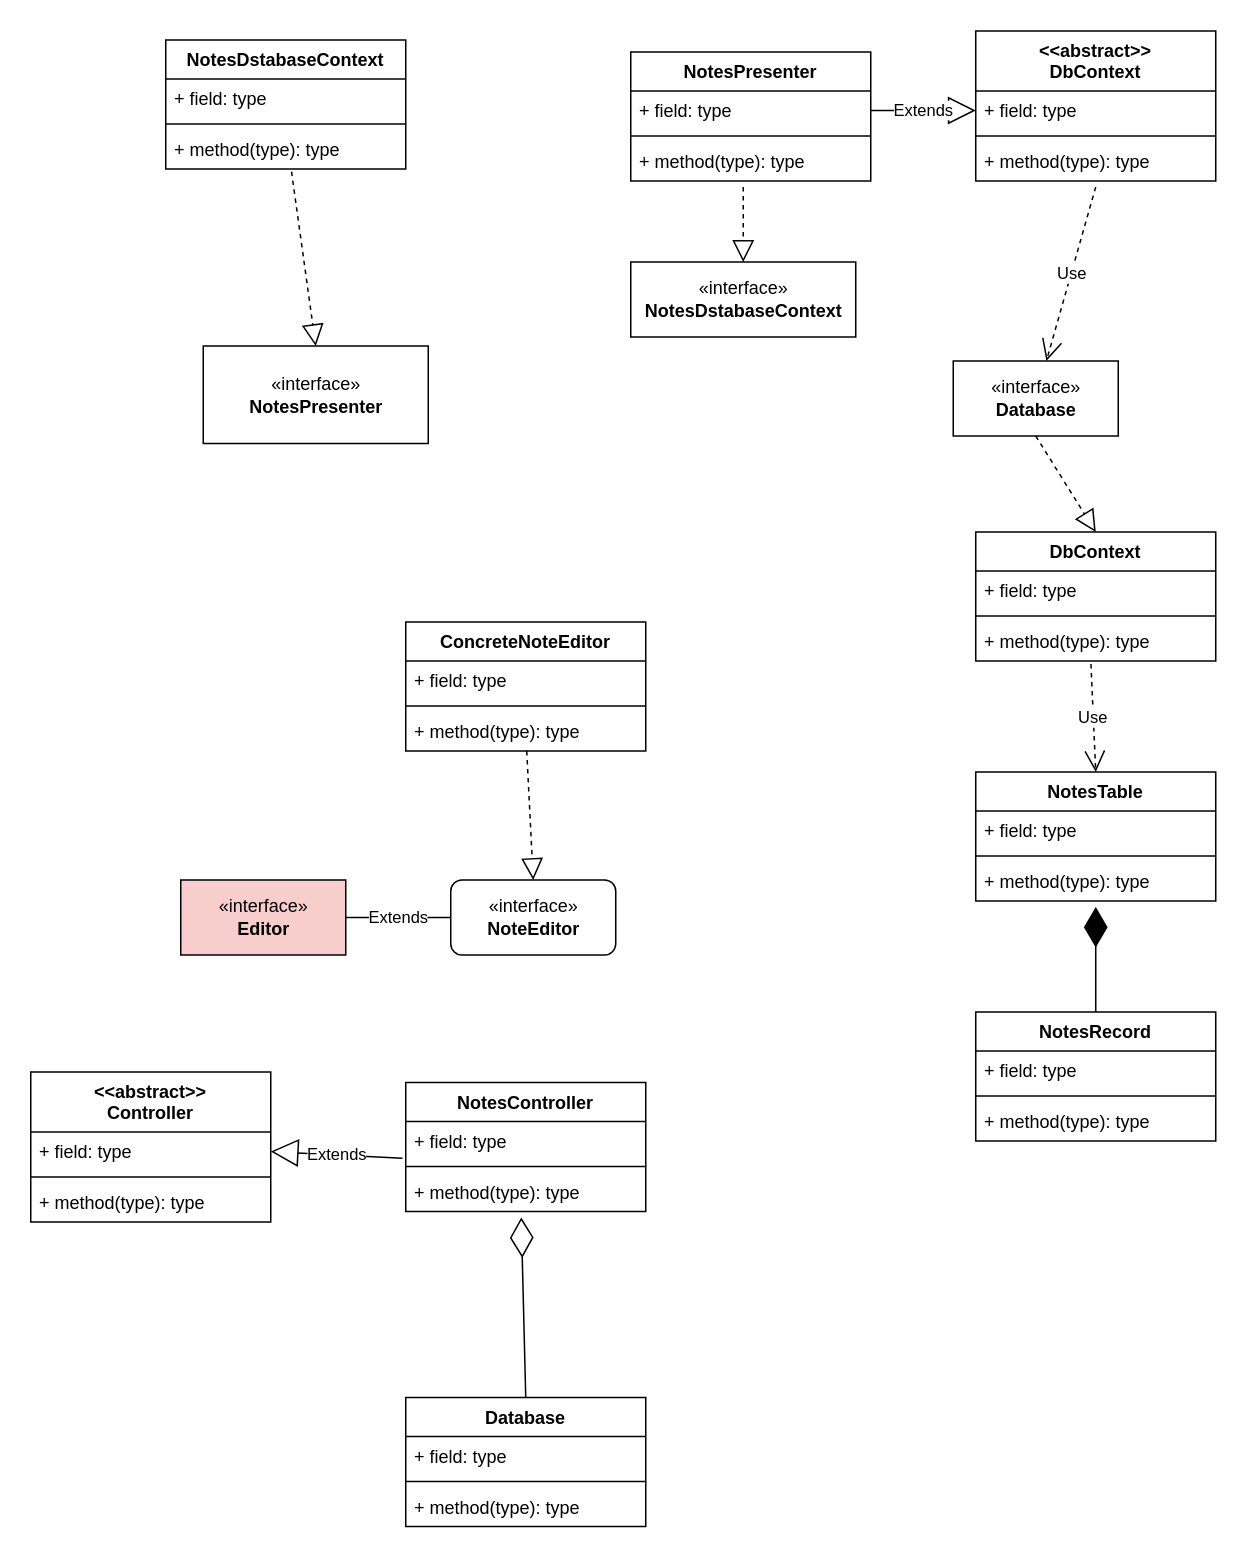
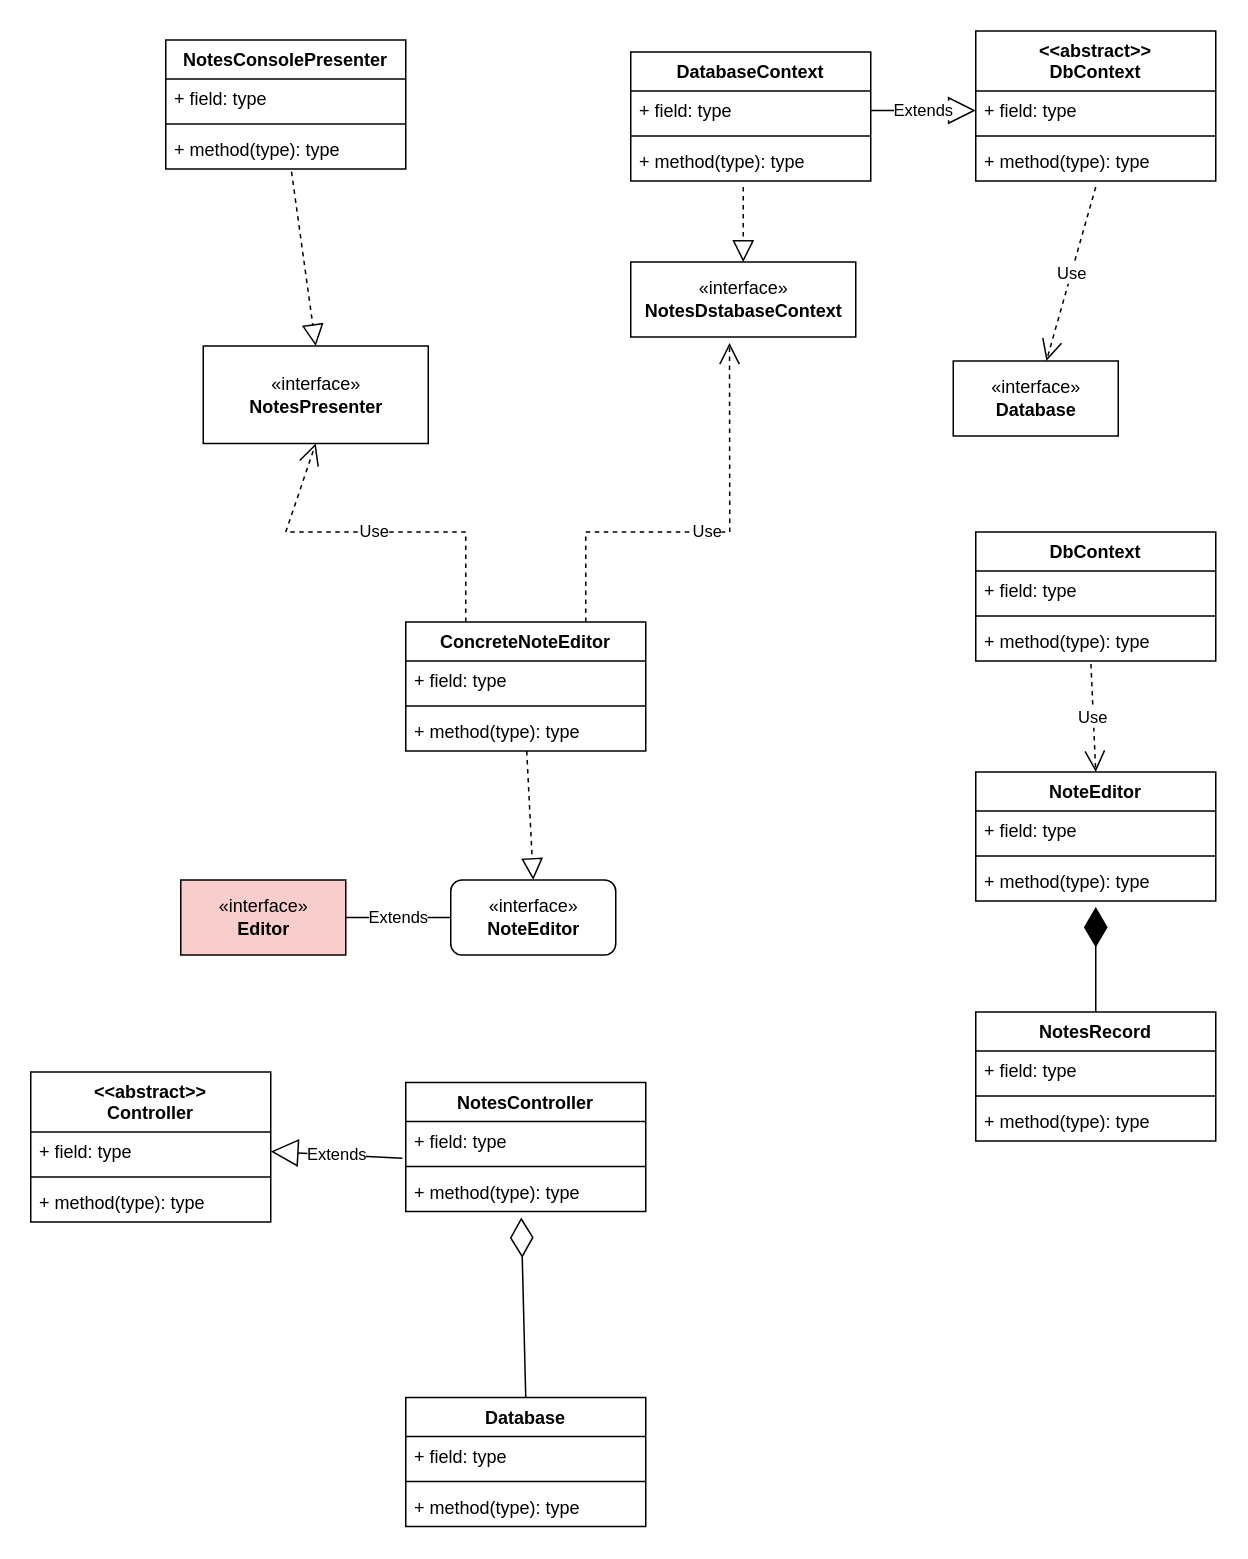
  <mxCell id="0" />
  <mxCell id="1" parent="0" />
  <mxCell id="2" value="Database" style="swimlane;fontStyle=1;align=center;verticalAlign=top;childLayout=stackLayout;horizontal=1;startSize=26;horizontalStack=0;resizeParent=1;resizeParentMax=0;resizeLast=0;collapsible=1;marginBottom=0;" parent="1" vertex="1"><mxGeometry x="270" y="931" width="160" height="86" as="geometry" /></mxCell>
  <mxCell id="3" value="+ field: type" style="text;strokeColor=none;fillColor=none;align=left;verticalAlign=top;spacingLeft=4;spacingRight=4;overflow=hidden;rotatable=0;points=[[0,0.5],[1,0.5]];portConstraint=eastwest;" parent="2" vertex="1"><mxGeometry y="26" width="160" height="26" as="geometry" /></mxCell>
  <mxCell id="4" value="" style="line;strokeWidth=1;fillColor=none;align=left;verticalAlign=middle;spacingTop=-1;spacingLeft=3;spacingRight=3;rotatable=0;labelPosition=right;points=[];portConstraint=eastwest;strokeColor=inherit;" parent="2" vertex="1"><mxGeometry y="52" width="160" height="8" as="geometry" /></mxCell>
  <mxCell id="5" value="+ method(type): type" style="text;strokeColor=none;fillColor=none;align=left;verticalAlign=top;spacingLeft=4;spacingRight=4;overflow=hidden;rotatable=0;points=[[0,0.5],[1,0.5]];portConstraint=eastwest;" parent="2" vertex="1"><mxGeometry y="60" width="160" height="26" as="geometry" /></mxCell>
  <mxCell id="6" value="«interface»&lt;br&gt;&lt;b&gt;Editor&lt;/b&gt;" style="html=1;fillColor=#f8cecc;" parent="1" vertex="1"><mxGeometry x="120" y="586" width="110" height="50" as="geometry" /></mxCell>
  <mxCell id="7" value="«interface»&lt;br&gt;&lt;b&gt;NotesPresenter&lt;/b&gt;" style="html=1;" parent="1" vertex="1"><mxGeometry x="135" y="230" width="150" height="65" as="geometry" /></mxCell>
  <mxCell id="8" value="«interface»&lt;br&gt;&lt;b&gt;NoteEditor&lt;/b&gt;" style="html=1;rounded=1;" parent="1" vertex="1"><mxGeometry x="300" y="586" width="110" height="50" as="geometry" /></mxCell>
  <mxCell id="9" value="«interface»&lt;br&gt;&lt;b&gt;NotesDstabaseContext&lt;/b&gt;" style="html=1;" parent="1" vertex="1"><mxGeometry x="420" y="174" width="150" height="50" as="geometry" /></mxCell>
  <mxCell id="10" value="ConcreteNoteEditor" style="swimlane;fontStyle=1;align=center;verticalAlign=top;childLayout=stackLayout;horizontal=1;startSize=26;horizontalStack=0;resizeParent=1;resizeParentMax=0;resizeLast=0;collapsible=1;marginBottom=0;" parent="1" vertex="1"><mxGeometry x="270" y="414" width="160" height="86" as="geometry" /></mxCell>
  <mxCell id="11" value="+ field: type" style="text;strokeColor=none;fillColor=none;align=left;verticalAlign=top;spacingLeft=4;spacingRight=4;overflow=hidden;rotatable=0;points=[[0,0.5],[1,0.5]];portConstraint=eastwest;" parent="10" vertex="1"><mxGeometry y="26" width="160" height="26" as="geometry" /></mxCell>
  <mxCell id="12" value="" style="line;strokeWidth=1;fillColor=none;align=left;verticalAlign=middle;spacingTop=-1;spacingLeft=3;spacingRight=3;rotatable=0;labelPosition=right;points=[];portConstraint=eastwest;strokeColor=inherit;" parent="10" vertex="1"><mxGeometry y="52" width="160" height="8" as="geometry" /></mxCell>
  <mxCell id="13" value="+ method(type): type" style="text;strokeColor=none;fillColor=none;align=left;verticalAlign=top;spacingLeft=4;spacingRight=4;overflow=hidden;rotatable=0;points=[[0,0.5],[1,0.5]];portConstraint=eastwest;" parent="10" vertex="1"><mxGeometry y="60" width="160" height="26" as="geometry" /></mxCell>
  <mxCell id="14" value="" style="endArrow=block;dashed=1;endFill=0;endSize=12;html=1;rounded=0;entryX=0.5;entryY=0;entryDx=0;entryDy=0;" parent="1" source="13" target="8" edge="1"><mxGeometry width="160" relative="1" as="geometry"><mxPoint x="50" y="494" as="sourcePoint" /><mxPoint x="210" y="494" as="targetPoint" /></mxGeometry></mxCell>
- <mxCell id="15" value="NotesDstabaseContext" style="swimlane;fontStyle=1;align=center;verticalAlign=top;childLayout=stackLayout;horizontal=1;startSize=26;horizontalStack=0;resizeParent=1;resizeParentMax=0;resizeLast=0;collapsible=1;marginBottom=0;" parent="1" vertex="1"><mxGeometry x="110" y="26" width="160" height="86" as="geometry" /></mxCell>
+ <mxCell id="15" value="NotesConsolePresenter" style="swimlane;fontStyle=1;align=center;verticalAlign=top;childLayout=stackLayout;horizontal=1;startSize=26;horizontalStack=0;resizeParent=1;resizeParentMax=0;resizeLast=0;collapsible=1;marginBottom=0;" parent="1" vertex="1"><mxGeometry x="110" y="26" width="160" height="86" as="geometry" /></mxCell>
  <mxCell id="16" value="+ field: type" style="text;strokeColor=none;fillColor=none;align=left;verticalAlign=top;spacingLeft=4;spacingRight=4;overflow=hidden;rotatable=0;points=[[0,0.5],[1,0.5]];portConstraint=eastwest;" parent="15" vertex="1"><mxGeometry y="26" width="160" height="26" as="geometry" /></mxCell>
  <mxCell id="17" value="" style="line;strokeWidth=1;fillColor=none;align=left;verticalAlign=middle;spacingTop=-1;spacingLeft=3;spacingRight=3;rotatable=0;labelPosition=right;points=[];portConstraint=eastwest;strokeColor=inherit;" parent="15" vertex="1"><mxGeometry y="52" width="160" height="8" as="geometry" /></mxCell>
  <mxCell id="18" value="+ method(type): type" style="text;strokeColor=none;fillColor=none;align=left;verticalAlign=top;spacingLeft=4;spacingRight=4;overflow=hidden;rotatable=0;points=[[0,0.5],[1,0.5]];portConstraint=eastwest;" parent="15" vertex="1"><mxGeometry y="60" width="160" height="26" as="geometry" /></mxCell>
  <mxCell id="19" value="" style="endArrow=block;dashed=1;endFill=0;endSize=12;html=1;rounded=0;exitX=0.524;exitY=1.067;exitDx=0;exitDy=0;exitPerimeter=0;entryX=0.5;entryY=0;entryDx=0;entryDy=0;" parent="1" source="18" target="7" edge="1"><mxGeometry width="160" relative="1" as="geometry"><mxPoint x="-20" y="256" as="sourcePoint" /><mxPoint x="140" y="256" as="targetPoint" /></mxGeometry></mxCell>
- <mxCell id="21" value="NotesPresenter" style="swimlane;fontStyle=1;align=center;verticalAlign=top;childLayout=stackLayout;horizontal=1;startSize=26;horizontalStack=0;resizeParent=1;resizeParentMax=0;resizeLast=0;collapsible=1;marginBottom=0;" parent="1" vertex="1"><mxGeometry x="420" y="34" width="160" height="86" as="geometry" /></mxCell>
+ <mxCell id="20" value="Use" style="endArrow=open;endSize=12;dashed=1;html=1;rounded=0;exitX=0.25;exitY=0;exitDx=0;exitDy=0;entryX=0.5;entryY=1;entryDx=0;entryDy=0;" parent="1" source="10" edge="1" target="7"><mxGeometry width="160" relative="1" as="geometry"><mxPoint x="490" y="454" as="sourcePoint" /><mxPoint x="640" y="454" as="targetPoint" /><Array as="points"><mxPoint x="310" y="354" /><mxPoint x="190" y="354" /></Array></mxGeometry></mxCell>
+ <mxCell id="21" value="DatabaseContext" style="swimlane;fontStyle=1;align=center;verticalAlign=top;childLayout=stackLayout;horizontal=1;startSize=26;horizontalStack=0;resizeParent=1;resizeParentMax=0;resizeLast=0;collapsible=1;marginBottom=0;" parent="1" vertex="1"><mxGeometry x="420" y="34" width="160" height="86" as="geometry" /></mxCell>
  <mxCell id="22" value="+ field: type" style="text;strokeColor=none;fillColor=none;align=left;verticalAlign=top;spacingLeft=4;spacingRight=4;overflow=hidden;rotatable=0;points=[[0,0.5],[1,0.5]];portConstraint=eastwest;" parent="21" vertex="1"><mxGeometry y="26" width="160" height="26" as="geometry" /></mxCell>
  <mxCell id="23" value="" style="line;strokeWidth=1;fillColor=none;align=left;verticalAlign=middle;spacingTop=-1;spacingLeft=3;spacingRight=3;rotatable=0;labelPosition=right;points=[];portConstraint=eastwest;strokeColor=inherit;" parent="21" vertex="1"><mxGeometry y="52" width="160" height="8" as="geometry" /></mxCell>
  <mxCell id="24" value="+ method(type): type" style="text;strokeColor=none;fillColor=none;align=left;verticalAlign=top;spacingLeft=4;spacingRight=4;overflow=hidden;rotatable=0;points=[[0,0.5],[1,0.5]];portConstraint=eastwest;" parent="21" vertex="1"><mxGeometry y="60" width="160" height="26" as="geometry" /></mxCell>
  <mxCell id="25" value="" style="endArrow=block;dashed=1;endFill=0;endSize=12;html=1;rounded=0;entryX=0.5;entryY=0;entryDx=0;entryDy=0;" parent="1" target="9" edge="1"><mxGeometry width="160" relative="1" as="geometry"><mxPoint x="495" y="124" as="sourcePoint" /><mxPoint x="910" y="454" as="targetPoint" /></mxGeometry></mxCell>
  <mxCell id="26" value="&lt;&lt;abstract&gt;&gt;&#10;DbContext" style="swimlane;fontStyle=1;align=center;verticalAlign=top;childLayout=stackLayout;horizontal=1;startSize=40;horizontalStack=0;resizeParent=1;resizeParentMax=0;resizeLast=0;collapsible=1;marginBottom=0;" parent="1" vertex="1"><mxGeometry x="650" y="20" width="160" height="100" as="geometry" /></mxCell>
  <mxCell id="27" value="+ field: type" style="text;strokeColor=none;fillColor=none;align=left;verticalAlign=top;spacingLeft=4;spacingRight=4;overflow=hidden;rotatable=0;points=[[0,0.5],[1,0.5]];portConstraint=eastwest;" parent="26" vertex="1"><mxGeometry y="40" width="160" height="26" as="geometry" /></mxCell>
  <mxCell id="28" value="" style="line;strokeWidth=1;fillColor=none;align=left;verticalAlign=middle;spacingTop=-1;spacingLeft=3;spacingRight=3;rotatable=0;labelPosition=right;points=[];portConstraint=eastwest;strokeColor=inherit;" parent="26" vertex="1"><mxGeometry y="66" width="160" height="8" as="geometry" /></mxCell>
  <mxCell id="29" value="+ method(type): type" style="text;strokeColor=none;fillColor=none;align=left;verticalAlign=top;spacingLeft=4;spacingRight=4;overflow=hidden;rotatable=0;points=[[0,0.5],[1,0.5]];portConstraint=eastwest;" parent="26" vertex="1"><mxGeometry y="74" width="160" height="26" as="geometry" /></mxCell>
  <mxCell id="30" value="NotesController" style="swimlane;fontStyle=1;align=center;verticalAlign=top;childLayout=stackLayout;horizontal=1;startSize=26;horizontalStack=0;resizeParent=1;resizeParentMax=0;resizeLast=0;collapsible=1;marginBottom=0;" parent="1" vertex="1"><mxGeometry x="270" y="721" width="160" height="86" as="geometry" /></mxCell>
  <mxCell id="31" value="+ field: type" style="text;strokeColor=none;fillColor=none;align=left;verticalAlign=top;spacingLeft=4;spacingRight=4;overflow=hidden;rotatable=0;points=[[0,0.5],[1,0.5]];portConstraint=eastwest;" parent="30" vertex="1"><mxGeometry y="26" width="160" height="26" as="geometry" /></mxCell>
  <mxCell id="32" value="" style="line;strokeWidth=1;fillColor=none;align=left;verticalAlign=middle;spacingTop=-1;spacingLeft=3;spacingRight=3;rotatable=0;labelPosition=right;points=[];portConstraint=eastwest;strokeColor=inherit;" parent="30" vertex="1"><mxGeometry y="52" width="160" height="8" as="geometry" /></mxCell>
  <mxCell id="33" value="+ method(type): type" style="text;strokeColor=none;fillColor=none;align=left;verticalAlign=top;spacingLeft=4;spacingRight=4;overflow=hidden;rotatable=0;points=[[0,0.5],[1,0.5]];portConstraint=eastwest;" parent="30" vertex="1"><mxGeometry y="60" width="160" height="26" as="geometry" /></mxCell>
  <mxCell id="34" value="&lt;&lt;abstract&gt;&gt;&#10;Controller" style="swimlane;fontStyle=1;align=center;verticalAlign=top;childLayout=stackLayout;horizontal=1;startSize=40;horizontalStack=0;resizeParent=1;resizeParentMax=0;resizeLast=0;collapsible=1;marginBottom=0;" parent="1" vertex="1"><mxGeometry x="20" y="714" width="160" height="100" as="geometry" /></mxCell>
  <mxCell id="35" value="+ field: type" style="text;strokeColor=none;fillColor=none;align=left;verticalAlign=top;spacingLeft=4;spacingRight=4;overflow=hidden;rotatable=0;points=[[0,0.5],[1,0.5]];portConstraint=eastwest;" parent="34" vertex="1"><mxGeometry y="40" width="160" height="26" as="geometry" /></mxCell>
  <mxCell id="36" value="" style="line;strokeWidth=1;fillColor=none;align=left;verticalAlign=middle;spacingTop=-1;spacingLeft=3;spacingRight=3;rotatable=0;labelPosition=right;points=[];portConstraint=eastwest;strokeColor=inherit;" parent="34" vertex="1"><mxGeometry y="66" width="160" height="8" as="geometry" /></mxCell>
  <mxCell id="37" value="+ method(type): type" style="text;strokeColor=none;fillColor=none;align=left;verticalAlign=top;spacingLeft=4;spacingRight=4;overflow=hidden;rotatable=0;points=[[0,0.5],[1,0.5]];portConstraint=eastwest;" parent="34" vertex="1"><mxGeometry y="74" width="160" height="26" as="geometry" /></mxCell>
  <mxCell id="38" value="«interface»&lt;br&gt;&lt;b&gt;Database&lt;/b&gt;" style="html=1;" parent="1" vertex="1"><mxGeometry x="635" y="240" width="110" height="50" as="geometry" /></mxCell>
  <mxCell id="39" value="Use" style="endArrow=open;endSize=12;dashed=1;html=1;rounded=0;" parent="1" target="38" edge="1"><mxGeometry width="160" relative="1" as="geometry"><mxPoint x="730" y="124" as="sourcePoint" /><mxPoint x="770" y="54" as="targetPoint" /></mxGeometry></mxCell>
  <mxCell id="40" value="DbContext" style="swimlane;fontStyle=1;align=center;verticalAlign=top;childLayout=stackLayout;horizontal=1;startSize=26;horizontalStack=0;resizeParent=1;resizeParentMax=0;resizeLast=0;collapsible=1;marginBottom=0;" parent="1" vertex="1"><mxGeometry x="650" y="354" width="160" height="86" as="geometry" /></mxCell>
  <mxCell id="41" value="+ field: type" style="text;strokeColor=none;fillColor=none;align=left;verticalAlign=top;spacingLeft=4;spacingRight=4;overflow=hidden;rotatable=0;points=[[0,0.5],[1,0.5]];portConstraint=eastwest;" parent="40" vertex="1"><mxGeometry y="26" width="160" height="26" as="geometry" /></mxCell>
  <mxCell id="42" value="" style="line;strokeWidth=1;fillColor=none;align=left;verticalAlign=middle;spacingTop=-1;spacingLeft=3;spacingRight=3;rotatable=0;labelPosition=right;points=[];portConstraint=eastwest;strokeColor=inherit;" parent="40" vertex="1"><mxGeometry y="52" width="160" height="8" as="geometry" /></mxCell>
  <mxCell id="43" value="+ method(type): type" style="text;strokeColor=none;fillColor=none;align=left;verticalAlign=top;spacingLeft=4;spacingRight=4;overflow=hidden;rotatable=0;points=[[0,0.5],[1,0.5]];portConstraint=eastwest;" parent="40" vertex="1"><mxGeometry y="60" width="160" height="26" as="geometry" /></mxCell>
- <mxCell id="44" value="" style="endArrow=block;dashed=1;endFill=0;endSize=12;html=1;rounded=0;entryX=0.5;entryY=0;entryDx=0;entryDy=0;exitX=0.5;exitY=1;exitDx=0;exitDy=0;" parent="1" source="38" target="40" edge="1"><mxGeometry width="160" relative="1" as="geometry"><mxPoint x="970" y="14" as="sourcePoint" /><mxPoint x="830" y="-56" as="targetPoint" /></mxGeometry></mxCell>
- <mxCell id="45" value="NotesTable" style="swimlane;fontStyle=1;align=center;verticalAlign=top;childLayout=stackLayout;horizontal=1;startSize=26;horizontalStack=0;resizeParent=1;resizeParentMax=0;resizeLast=0;collapsible=1;marginBottom=0;" parent="1" vertex="1"><mxGeometry x="650" y="514" width="160" height="86" as="geometry" /></mxCell>
+ <mxCell id="45" value="NoteEditor" style="swimlane;fontStyle=1;align=center;verticalAlign=top;childLayout=stackLayout;horizontal=1;startSize=26;horizontalStack=0;resizeParent=1;resizeParentMax=0;resizeLast=0;collapsible=1;marginBottom=0;" parent="1" vertex="1"><mxGeometry x="650" y="514" width="160" height="86" as="geometry" /></mxCell>
  <mxCell id="46" value="+ field: type" style="text;strokeColor=none;fillColor=none;align=left;verticalAlign=top;spacingLeft=4;spacingRight=4;overflow=hidden;rotatable=0;points=[[0,0.5],[1,0.5]];portConstraint=eastwest;" parent="45" vertex="1"><mxGeometry y="26" width="160" height="26" as="geometry" /></mxCell>
  <mxCell id="47" value="" style="line;strokeWidth=1;fillColor=none;align=left;verticalAlign=middle;spacingTop=-1;spacingLeft=3;spacingRight=3;rotatable=0;labelPosition=right;points=[];portConstraint=eastwest;strokeColor=inherit;" parent="45" vertex="1"><mxGeometry y="52" width="160" height="8" as="geometry" /></mxCell>
  <mxCell id="48" value="+ method(type): type" style="text;strokeColor=none;fillColor=none;align=left;verticalAlign=top;spacingLeft=4;spacingRight=4;overflow=hidden;rotatable=0;points=[[0,0.5],[1,0.5]];portConstraint=eastwest;" parent="45" vertex="1"><mxGeometry y="60" width="160" height="26" as="geometry" /></mxCell>
  <mxCell id="49" value="Use" style="endArrow=open;endSize=12;dashed=1;html=1;rounded=0;exitX=0.48;exitY=1.079;exitDx=0;exitDy=0;entryX=0.5;entryY=0;entryDx=0;entryDy=0;exitPerimeter=0;" parent="1" source="43" target="45" edge="1"><mxGeometry width="160" relative="1" as="geometry"><mxPoint x="950" y="-26" as="sourcePoint" /><mxPoint x="1110" y="-26" as="targetPoint" /></mxGeometry></mxCell>
  <mxCell id="50" value="NotesRecord" style="swimlane;fontStyle=1;align=center;verticalAlign=top;childLayout=stackLayout;horizontal=1;startSize=26;horizontalStack=0;resizeParent=1;resizeParentMax=0;resizeLast=0;collapsible=1;marginBottom=0;" parent="1" vertex="1"><mxGeometry x="650" y="674" width="160" height="86" as="geometry" /></mxCell>
  <mxCell id="51" value="+ field: type" style="text;strokeColor=none;fillColor=none;align=left;verticalAlign=top;spacingLeft=4;spacingRight=4;overflow=hidden;rotatable=0;points=[[0,0.5],[1,0.5]];portConstraint=eastwest;" parent="50" vertex="1"><mxGeometry y="26" width="160" height="26" as="geometry" /></mxCell>
  <mxCell id="52" value="" style="line;strokeWidth=1;fillColor=none;align=left;verticalAlign=middle;spacingTop=-1;spacingLeft=3;spacingRight=3;rotatable=0;labelPosition=right;points=[];portConstraint=eastwest;strokeColor=inherit;" parent="50" vertex="1"><mxGeometry y="52" width="160" height="8" as="geometry" /></mxCell>
  <mxCell id="53" value="+ method(type): type" style="text;strokeColor=none;fillColor=none;align=left;verticalAlign=top;spacingLeft=4;spacingRight=4;overflow=hidden;rotatable=0;points=[[0,0.5],[1,0.5]];portConstraint=eastwest;" parent="50" vertex="1"><mxGeometry y="60" width="160" height="26" as="geometry" /></mxCell>
  <mxCell id="54" value="" style="endArrow=diamondThin;endFill=1;endSize=24;html=1;rounded=0;exitX=0.5;exitY=0;exitDx=0;exitDy=0;" parent="1" source="50" edge="1"><mxGeometry width="160" relative="1" as="geometry"><mxPoint x="1110" y="204" as="sourcePoint" /><mxPoint x="730" y="604" as="targetPoint" /></mxGeometry></mxCell>
  <mxCell id="55" value="" style="endArrow=diamondThin;endFill=0;endSize=24;html=1;rounded=0;" parent="1" edge="1"><mxGeometry width="160" relative="1" as="geometry"><mxPoint y="931" as="sourcePoint" x="350" /><mxPoint x="347" y="811" as="targetPoint" /></mxGeometry></mxCell>
  <mxCell id="56" value="Extends" style="endArrow=block;endSize=16;endFill=0;html=1;rounded=0;entryX=1;entryY=0.5;entryDx=0;entryDy=0;exitX=-0.014;exitY=0.945;exitDx=0;exitDy=0;exitPerimeter=0;" parent="1" source="31" target="35" edge="1"><mxGeometry width="160" relative="1" as="geometry"><mxPoint x="280" y="1131" as="sourcePoint" /><mxPoint x="440" y="1131" as="targetPoint" /></mxGeometry></mxCell>
  <mxCell id="57" value="Extends" style="endArrow=block;endSize=16;endFill=0;html=1;rounded=0;entryX=0;entryY=0.5;entryDx=0;entryDy=0;exitX=1;exitY=0.5;exitDx=0;exitDy=0;" parent="1" source="22" target="27" edge="1"><mxGeometry width="160" relative="1" as="geometry"><mxPoint x="990" y="654" as="sourcePoint" /><mxPoint x="1150" y="654" as="targetPoint" /></mxGeometry></mxCell>
  <mxCell id="58" value="Extends" style="endArrow=none;endSize=16;endFill=0;html=1;rounded=0;exitX=0;exitY=0.5;exitDx=0;exitDy=0;entryX=1;entryY=0.5;entryDx=0;entryDy=0;" edge="1" parent="1" source="8" target="6"><mxGeometry width="160" relative="1" as="geometry"><mxPoint x="230" y="894" as="sourcePoint" /><mxPoint x="390" y="894" as="targetPoint" /></mxGeometry></mxCell>
+ <mxCell id="59" value="Use" style="endArrow=open;endSize=12;dashed=1;html=1;rounded=0;exitX=0.75;exitY=0;exitDx=0;exitDy=0;entryX=0.439;entryY=1.079;entryDx=0;entryDy=0;entryPerimeter=0;" edge="1" parent="1" source="10" target="9"><mxGeometry width="160" relative="1" as="geometry"><mxPoint x="150" y="294" as="sourcePoint" /><mxPoint x="310" y="294" as="targetPoint" /><Array as="points"><mxPoint x="390" y="354" /><mxPoint x="486" y="354" /></Array></mxGeometry></mxCell>
